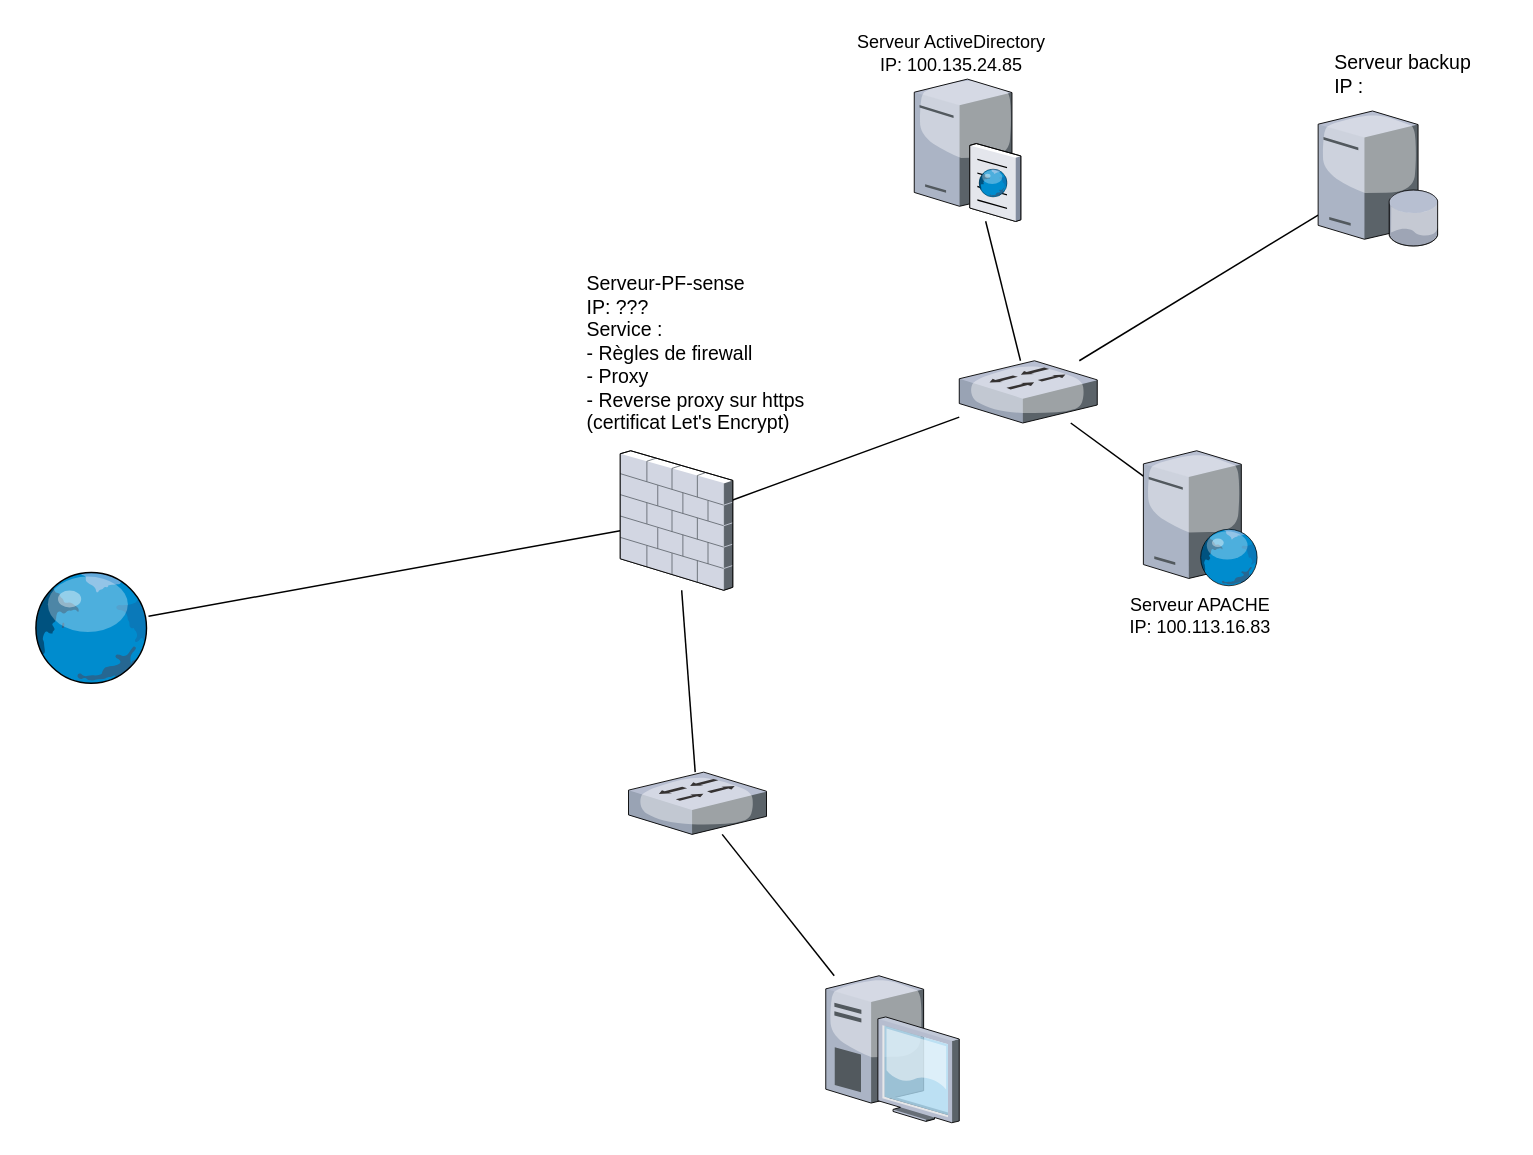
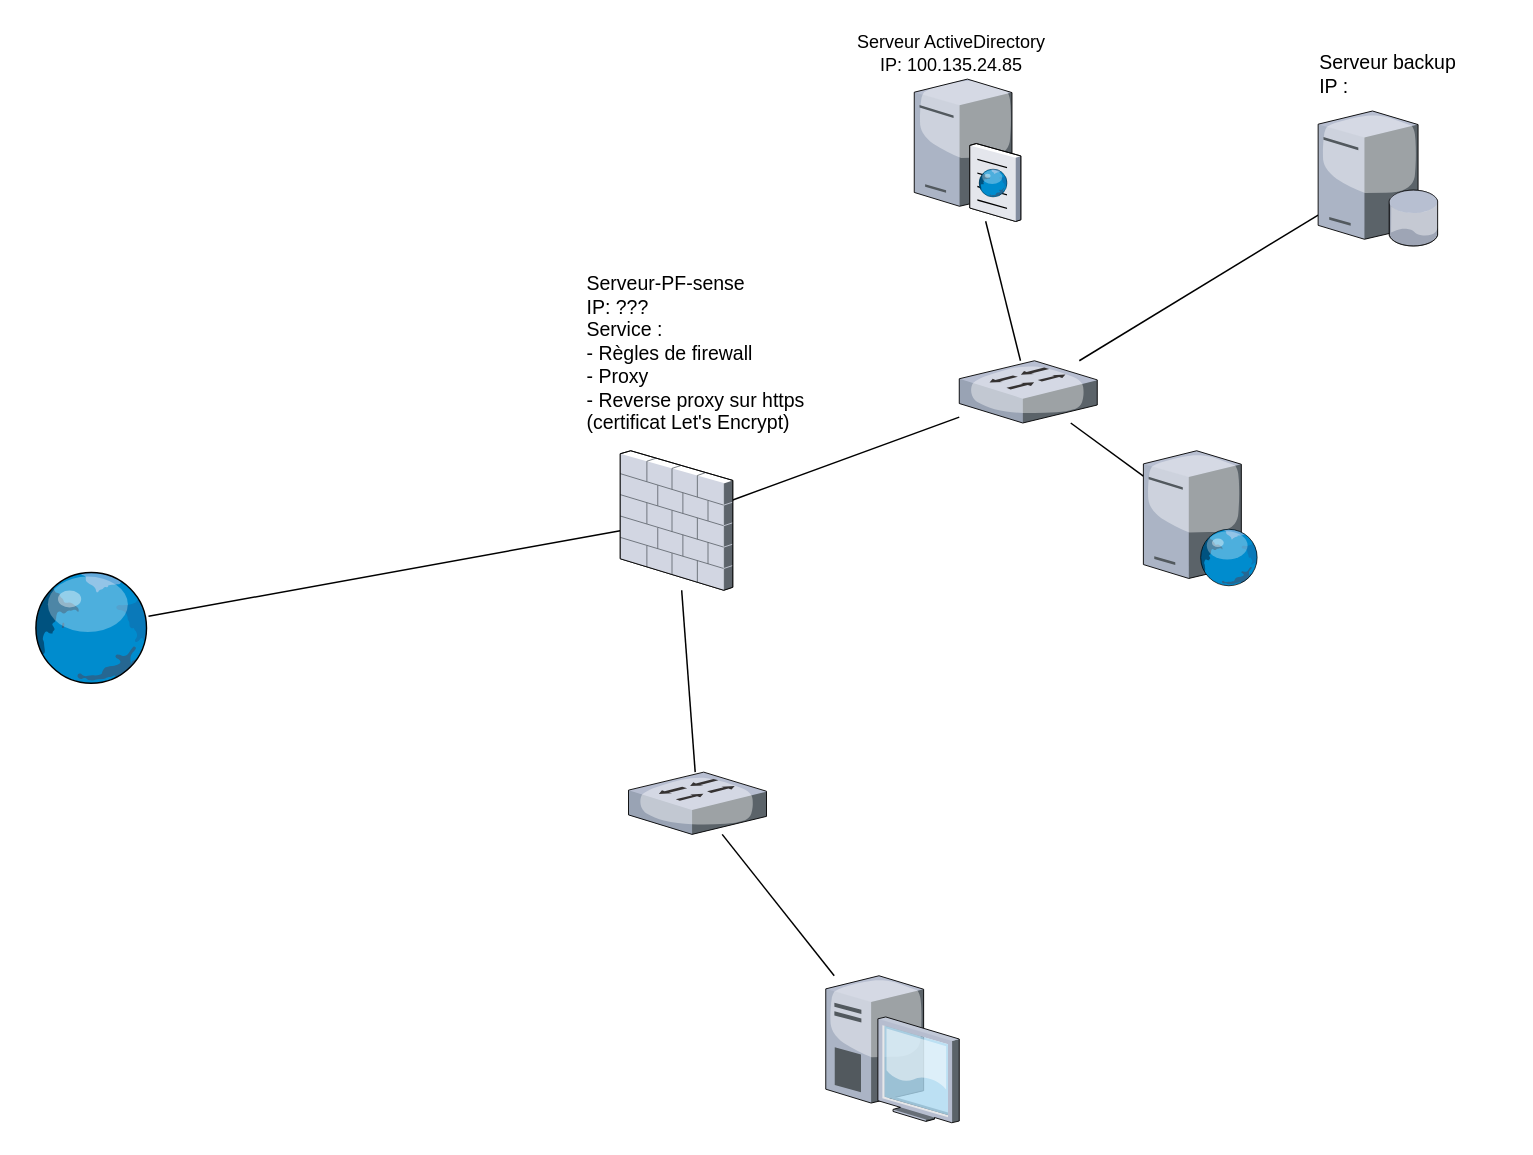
  <mxCell id="0" />
  <mxCell id="1" parent="0" />
  <mxCell id="2" style="edgeStyle=none;rounded=0;orthogonalLoop=1;jettySize=auto;html=1;endArrow=none;endFill=0;" edge="1" parent="1" source="5" target="8"><mxGeometry relative="1" as="geometry" /></mxCell>
  <mxCell id="3" style="edgeStyle=none;rounded=0;orthogonalLoop=1;jettySize=auto;html=1;fontSize=13;endArrow=none;endFill=0;" edge="1" parent="1" source="5" target="18"><mxGeometry relative="1" as="geometry" /></mxCell>
  <mxCell id="4" style="edgeStyle=none;rounded=0;orthogonalLoop=1;jettySize=auto;html=1;fontSize=13;endArrow=none;endFill=0;" edge="1" parent="1" source="5" target="19"><mxGeometry relative="1" as="geometry" /></mxCell>
  <mxCell id="5" value="" style="verticalLabelPosition=bottom;sketch=0;aspect=fixed;html=1;verticalAlign=top;strokeColor=none;align=center;outlineConnect=0;shape=mxgraph.citrix.firewall;" vertex="1" parent="1"><mxGeometry x="413" y="300" width="75" height="93" as="geometry" /></mxCell>
  <mxCell id="6" style="edgeStyle=none;rounded=0;orthogonalLoop=1;jettySize=auto;html=1;endArrow=none;endFill=0;" edge="1" parent="1" source="7" target="8"><mxGeometry relative="1" as="geometry" /></mxCell>
  <mxCell id="7" value="" style="verticalLabelPosition=bottom;sketch=0;aspect=fixed;html=1;verticalAlign=top;strokeColor=none;align=center;outlineConnect=0;shape=mxgraph.citrix.desktop;" vertex="1" parent="1"><mxGeometry x="550" y="650" width="89" height="98" as="geometry" /></mxCell>
  <mxCell id="8" value="" style="verticalLabelPosition=bottom;sketch=0;aspect=fixed;html=1;verticalAlign=top;strokeColor=none;align=center;outlineConnect=0;shape=mxgraph.citrix.switch;" vertex="1" parent="1"><mxGeometry x="418.5" y="514.25" width="92" height="41.5" as="geometry" /></mxCell>
  <mxCell id="9" style="edgeStyle=none;rounded=0;orthogonalLoop=1;jettySize=auto;html=1;endArrow=none;endFill=0;" edge="1" parent="1" source="10" target="19"><mxGeometry relative="1" as="geometry" /></mxCell>
  <mxCell id="10" value="" style="verticalLabelPosition=bottom;sketch=0;aspect=fixed;html=1;verticalAlign=top;strokeColor=none;align=center;outlineConnect=0;shape=mxgraph.citrix.web_server;" vertex="1" parent="1"><mxGeometry x="761.75" y="300" width="76.5" height="90" as="geometry" /></mxCell>
  <mxCell id="11" style="rounded=0;orthogonalLoop=1;jettySize=auto;html=1;endArrow=none;endFill=0;" edge="1" parent="1" source="12" target="19"><mxGeometry relative="1" as="geometry"><mxPoint x="480" y="320" as="targetPoint" /><Array as="points" /></mxGeometry></mxCell>
  <mxCell id="12" value="" style="verticalLabelPosition=bottom;sketch=0;aspect=fixed;html=1;verticalAlign=top;strokeColor=none;align=center;outlineConnect=0;shape=mxgraph.citrix.ftp_server;" vertex="1" parent="1"><mxGeometry x="609" y="50" width="71" height="97" as="geometry" /></mxCell>
- <mxCell id="13" value="Serveur APACHE&lt;br&gt;IP:&amp;nbsp;100.113.16.83" style="text;html=1;strokeColor=none;fillColor=none;align=center;verticalAlign=middle;whiteSpace=wrap;rounded=0;" vertex="1" parent="1"><mxGeometry x="740" y="395" width="120" height="30" as="geometry" /></mxCell>
  <mxCell id="14" value="Serveur ActiveDirectory&lt;br&gt;IP:&amp;nbsp;100.135.24.85" style="text;html=1;strokeColor=none;fillColor=none;align=center;verticalAlign=middle;whiteSpace=wrap;rounded=0;" vertex="1" parent="1"><mxGeometry x="539" y="20" width="190" height="30" as="geometry" /></mxCell>
  <mxCell id="15" value="&lt;font style=&quot;font-size: 13px;&quot;&gt;Serveur-PF-sense&lt;br&gt;IP: ???&lt;br&gt;Service :&lt;br&gt;- Règles de firewall&lt;br&gt;- Proxy&lt;br&gt;- Reverse proxy sur https&lt;br&gt;(certificat Let's Encrypt)&lt;br&gt;&lt;/font&gt;" style="text;html=1;strokeColor=none;fillColor=none;align=left;verticalAlign=middle;whiteSpace=wrap;rounded=0;" vertex="1" parent="1"><mxGeometry x="389" y="170" width="150" height="130" as="geometry" /></mxCell>
  <mxCell id="16" style="edgeStyle=none;rounded=0;orthogonalLoop=1;jettySize=auto;html=1;fontSize=13;endArrow=none;endFill=0;" edge="1" parent="1" source="17" target="19"><mxGeometry relative="1" as="geometry" /></mxCell>
  <mxCell id="17" value="" style="verticalLabelPosition=bottom;sketch=0;aspect=fixed;html=1;verticalAlign=top;strokeColor=none;align=center;outlineConnect=0;shape=mxgraph.citrix.database_server;fontSize=13;" vertex="1" parent="1"><mxGeometry x="878.25" y="73.5" width="80" height="90" as="geometry" /></mxCell>
  <mxCell id="18" value="" style="verticalLabelPosition=bottom;sketch=0;aspect=fixed;html=1;verticalAlign=top;strokeColor=none;align=center;outlineConnect=0;shape=mxgraph.citrix.globe;fontSize=13;" vertex="1" parent="1"><mxGeometry x="20" y="380" width="78.5" height="75" as="geometry" /></mxCell>
  <mxCell id="19" value="" style="verticalLabelPosition=bottom;sketch=0;aspect=fixed;html=1;verticalAlign=top;strokeColor=none;align=center;outlineConnect=0;shape=mxgraph.citrix.switch;" vertex="1" parent="1"><mxGeometry x="639" y="240" width="92" height="41.5" as="geometry" /></mxCell>
- <mxCell id="20" value="Serveur backup&lt;br&gt;&lt;div style=&quot;text-align: left;&quot;&gt;&lt;span style=&quot;background-color: initial;&quot;&gt;IP :&lt;/span&gt;&lt;/div&gt;" style="text;html=1;strokeColor=none;fillColor=none;align=center;verticalAlign=middle;whiteSpace=wrap;rounded=0;fontSize=13;" vertex="1" parent="1"><mxGeometry x="870" y="33.5" width="130" height="30" as="geometry" /></mxCell>
+ <mxCell id="20" value="Serveur backup&lt;br&gt;&lt;div style=&quot;text-align: left;&quot;&gt;&lt;span style=&quot;background-color: initial;&quot;&gt;IP :&lt;/span&gt;&lt;/div&gt;" style="text;html=1;strokeColor=none;fillColor=none;align=center;verticalAlign=middle;whiteSpace=wrap;rounded=0;fontSize=13;" vertex="1" parent="1"><mxGeometry x="860" y="33.5" width="130" height="30" as="geometry" /></mxCell>
